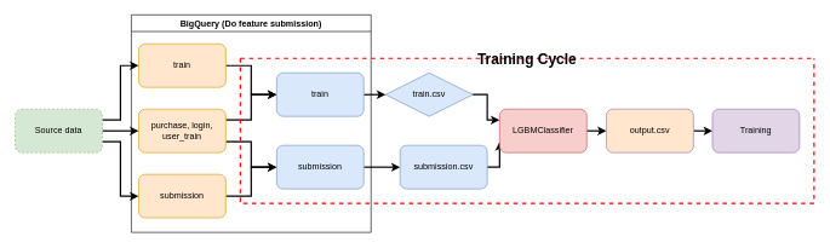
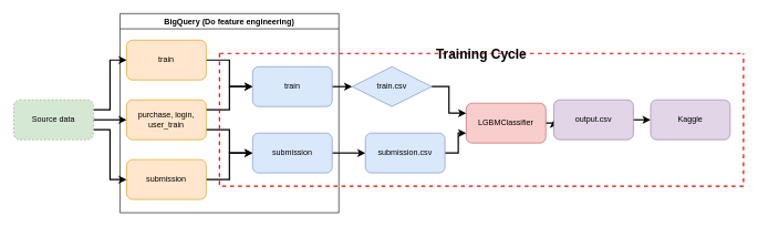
  <mxCell id="0" />
  <mxCell id="1" parent="0" />
  <mxCell id="2" style="edgeStyle=orthogonalEdgeStyle;rounded=0;orthogonalLoop=1;jettySize=auto;html=1;exitX=1;exitY=0.25;exitDx=0;exitDy=0;entryX=0;entryY=0.5;entryDx=0;entryDy=0;strokeWidth=2;" edge="1" parent="1" source="5" target="7"><mxGeometry relative="1" as="geometry" /></mxCell>
  <mxCell id="3" style="edgeStyle=orthogonalEdgeStyle;rounded=0;orthogonalLoop=1;jettySize=auto;html=1;exitX=1;exitY=0.5;exitDx=0;exitDy=0;entryX=0;entryY=0.5;entryDx=0;entryDy=0;strokeWidth=2;" edge="1" parent="1" source="5" target="10"><mxGeometry relative="1" as="geometry" /></mxCell>
  <mxCell id="4" style="edgeStyle=orthogonalEdgeStyle;rounded=0;orthogonalLoop=1;jettySize=auto;html=1;exitX=1;exitY=0.75;exitDx=0;exitDy=0;entryX=0;entryY=0.5;entryDx=0;entryDy=0;strokeWidth=2;" edge="1" parent="1" source="5" target="12"><mxGeometry relative="1" as="geometry" /></mxCell>
  <mxCell id="5" value="Source data" style="rounded=1;whiteSpace=wrap;html=1;fillColor=#d5e8d4;strokeColor=#82b366;dashed=1;" vertex="1" parent="1"><mxGeometry x="20" y="150" width="120" height="60" as="geometry" /></mxCell>
  <mxCell id="6" style="edgeStyle=orthogonalEdgeStyle;rounded=0;orthogonalLoop=1;jettySize=auto;html=1;exitX=1;exitY=0.5;exitDx=0;exitDy=0;entryX=0;entryY=0.5;entryDx=0;entryDy=0;strokeWidth=2;" edge="1" parent="1" source="7" target="14"><mxGeometry relative="1" as="geometry" /></mxCell>
  <mxCell id="7" value="train" style="rounded=1;whiteSpace=wrap;html=1;fillColor=#ffe6cc;strokeColor=#d79b00;" vertex="1" parent="1"><mxGeometry x="190" y="60" width="120" height="60" as="geometry" /></mxCell>
  <mxCell id="8" style="edgeStyle=orthogonalEdgeStyle;rounded=0;orthogonalLoop=1;jettySize=auto;html=1;exitX=1;exitY=0.25;exitDx=0;exitDy=0;entryX=0;entryY=0.5;entryDx=0;entryDy=0;strokeWidth=2;" edge="1" parent="1" source="10" target="14"><mxGeometry relative="1" as="geometry" /></mxCell>
  <mxCell id="9" style="edgeStyle=orthogonalEdgeStyle;rounded=0;orthogonalLoop=1;jettySize=auto;html=1;exitX=1;exitY=0.75;exitDx=0;exitDy=0;strokeWidth=2;" edge="1" parent="1" source="10" target="16"><mxGeometry relative="1" as="geometry" /></mxCell>
  <mxCell id="10" value="purchase, login, user_train" style="rounded=1;whiteSpace=wrap;html=1;fillColor=#ffe6cc;strokeColor=#d79b00;" vertex="1" parent="1"><mxGeometry x="190" y="150" width="120" height="60" as="geometry" /></mxCell>
  <mxCell id="11" style="edgeStyle=orthogonalEdgeStyle;rounded=0;orthogonalLoop=1;jettySize=auto;html=1;exitX=1;exitY=0.5;exitDx=0;exitDy=0;entryX=0;entryY=0.5;entryDx=0;entryDy=0;strokeWidth=2;" edge="1" parent="1" source="12" target="16"><mxGeometry relative="1" as="geometry" /></mxCell>
  <mxCell id="12" value="submission" style="rounded=1;whiteSpace=wrap;html=1;fillColor=#ffe6cc;strokeColor=#d79b00;" vertex="1" parent="1"><mxGeometry x="190" y="240" width="120" height="60" as="geometry" /></mxCell>
  <mxCell id="13" style="edgeStyle=orthogonalEdgeStyle;rounded=0;orthogonalLoop=1;jettySize=auto;html=1;exitX=1;exitY=0.5;exitDx=0;exitDy=0;entryX=0;entryY=0.5;entryDx=0;entryDy=0;strokeWidth=2;" edge="1" parent="1" source="14" target="19"><mxGeometry relative="1" as="geometry" /></mxCell>
  <mxCell id="14" value="train" style="rounded=1;whiteSpace=wrap;html=1;fillColor=#dae8fc;strokeColor=#6c8ebf;" vertex="1" parent="1"><mxGeometry x="380" y="100" width="120" height="60" as="geometry" /></mxCell>
  <mxCell id="15" style="edgeStyle=orthogonalEdgeStyle;shape=connector;rounded=0;orthogonalLoop=1;jettySize=auto;html=1;exitX=1;exitY=0.5;exitDx=0;exitDy=0;entryX=0;entryY=0.5;entryDx=0;entryDy=0;labelBackgroundColor=default;strokeColor=default;strokeWidth=2;fontFamily=Helvetica;fontSize=11;fontColor=default;endArrow=classic;" edge="1" parent="1" source="16" target="21"><mxGeometry relative="1" as="geometry" /></mxCell>
  <mxCell id="16" value="submission" style="rounded=1;whiteSpace=wrap;html=1;fillColor=#dae8fc;strokeColor=#6c8ebf;" vertex="1" parent="1"><mxGeometry x="380" y="200" width="120" height="60" as="geometry" /></mxCell>
- <mxCell id="17" value="BigQuery (Do feature submission)" style="swimlane;whiteSpace=wrap;html=1;" vertex="1" parent="1"><mxGeometry x="180" y="20" width="330" height="300" as="geometry" /></mxCell>
+ <mxCell id="17" value="BigQuery (Do feature engineering)" style="swimlane;whiteSpace=wrap;html=1;" vertex="1" parent="1"><mxGeometry x="180" y="20" width="330" height="300" as="geometry" /></mxCell>
  <mxCell id="18" style="edgeStyle=orthogonalEdgeStyle;shape=connector;rounded=0;orthogonalLoop=1;jettySize=auto;html=1;exitX=1;exitY=0.5;exitDx=0;exitDy=0;entryX=0;entryY=0.25;entryDx=0;entryDy=0;labelBackgroundColor=default;strokeColor=default;strokeWidth=2;fontFamily=Helvetica;fontSize=11;fontColor=default;endArrow=classic;" edge="1" parent="1" source="19" target="23"><mxGeometry relative="1" as="geometry" /></mxCell>
  <mxCell id="19" value="train.csv" style="rhombus;whiteSpace=wrap;html=1;fillColor=#dae8fc;strokeColor=#6c8ebf;" vertex="1" parent="1"><mxGeometry x="530" y="100" width="120" height="60" as="geometry" /></mxCell>
  <mxCell id="20" style="edgeStyle=orthogonalEdgeStyle;shape=connector;rounded=0;orthogonalLoop=1;jettySize=auto;html=1;exitX=1;exitY=0.5;exitDx=0;exitDy=0;entryX=0;entryY=0.75;entryDx=0;entryDy=0;labelBackgroundColor=default;strokeColor=default;strokeWidth=2;fontFamily=Helvetica;fontSize=11;fontColor=default;endArrow=classic;" edge="1" parent="1" source="21" target="23"><mxGeometry relative="1" as="geometry" /></mxCell>
  <mxCell id="21" value="submission.csv" style="rounded=1;whiteSpace=wrap;html=1;fillColor=#dae8fc;strokeColor=#6c8ebf;" vertex="1" parent="1"><mxGeometry x="550" y="200" width="120" height="60" as="geometry" /></mxCell>
  <mxCell id="22" style="edgeStyle=orthogonalEdgeStyle;shape=connector;rounded=0;orthogonalLoop=1;jettySize=auto;html=1;exitX=1;exitY=0.5;exitDx=0;exitDy=0;entryX=0;entryY=0.5;entryDx=0;entryDy=0;labelBackgroundColor=default;strokeColor=default;strokeWidth=2;fontFamily=Helvetica;fontSize=11;fontColor=default;endArrow=classic;" edge="1" parent="1" source="23" target="25"><mxGeometry relative="1" as="geometry" /></mxCell>
- <mxCell id="23" value="LGBMClassifier" style="rounded=1;whiteSpace=wrap;html=1;fillColor=#f8cecc;strokeColor=#b85450;" vertex="1" parent="1"><mxGeometry x="687" y="150" width="120" height="60" as="geometry" /></mxCell>
+ <mxCell id="23" value="LGBMClassifier" style="rounded=1;whiteSpace=wrap;html=1;fillColor=#f8cecc;strokeColor=#b85450;" vertex="1" parent="1"><mxGeometry x="702" y="155" width="120" height="60" as="geometry" /></mxCell>
  <mxCell id="24" style="edgeStyle=orthogonalEdgeStyle;shape=connector;rounded=0;orthogonalLoop=1;jettySize=auto;html=1;exitX=1;exitY=0.5;exitDx=0;exitDy=0;entryX=0;entryY=0.5;entryDx=0;entryDy=0;labelBackgroundColor=default;strokeColor=default;strokeWidth=2;fontFamily=Helvetica;fontSize=11;fontColor=default;endArrow=classic;" edge="1" parent="1" source="25" target="26"><mxGeometry relative="1" as="geometry" /></mxCell>
- <mxCell id="25" value="output.csv" style="rounded=1;whiteSpace=wrap;html=1;fillColor=#ffe6cc;strokeColor=#9673a6;" vertex="1" parent="1"><mxGeometry x="834" y="150" width="120" height="60" as="geometry" /></mxCell>
- <mxCell id="26" value="Training" style="rounded=1;whiteSpace=wrap;html=1;fillColor=#e1d5e7;strokeColor=#9673a6;" vertex="1" parent="1"><mxGeometry x="980" y="150" width="120" height="60" as="geometry" /></mxCell>
+ <mxCell id="25" value="output.csv" style="rounded=1;whiteSpace=wrap;html=1;fillColor=#e1d5e7;strokeColor=#9673a6;" vertex="1" parent="1"><mxGeometry x="834" y="150" width="120" height="60" as="geometry" /></mxCell>
+ <mxCell id="26" value="Kaggle" style="rounded=1;whiteSpace=wrap;html=1;fillColor=#e1d5e7;strokeColor=#9673a6;" vertex="1" parent="1"><mxGeometry x="980" y="150" width="120" height="60" as="geometry" /></mxCell>
  <mxCell id="27" value="Training Cycle" style="swimlane;startSize=0;fontFamily=Helvetica;fontSize=20;fontColor=default;dashed=1;strokeWidth=2;strokeColor=#FF0000;" vertex="1" parent="1"><mxGeometry x="330" y="80" width="790" height="200" as="geometry" /></mxCell>
